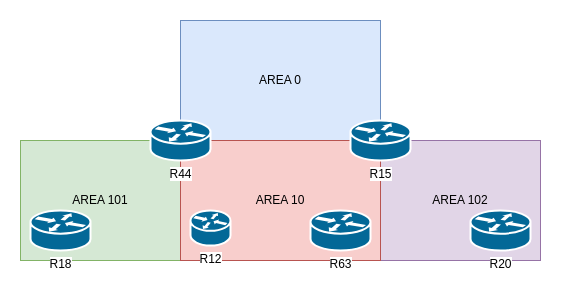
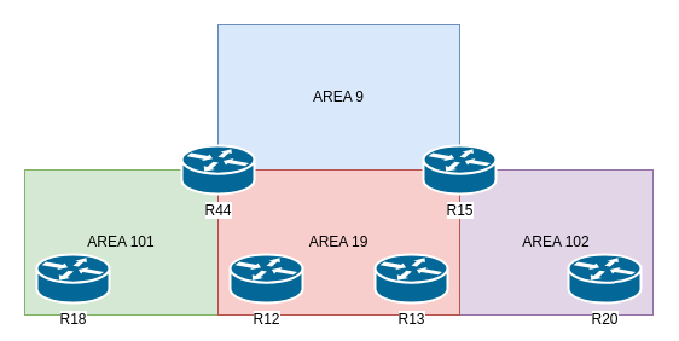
  <mxCell id="0" />
  <mxCell id="1" parent="0" />
  <mxCell id="2" value="" style="rounded=0;whiteSpace=wrap;html=1;fillColor=#e1d5e7;strokeColor=#9673a6;" parent="1" vertex="1"><mxGeometry x="380" y="140" width="160" height="120" as="geometry" /></mxCell>
  <mxCell id="3" value="" style="rounded=0;whiteSpace=wrap;html=1;fillColor=#dae8fc;strokeColor=#6c8ebf;" parent="1" vertex="1"><mxGeometry x="180" y="20" width="200" height="120" as="geometry" /></mxCell>
  <mxCell id="4" value="" style="rounded=0;whiteSpace=wrap;html=1;fillColor=#d5e8d4;strokeColor=#82b366;" parent="1" vertex="1"><mxGeometry x="20" y="140" width="160" height="120" as="geometry" /></mxCell>
  <mxCell id="5" value="" style="rounded=0;whiteSpace=wrap;html=1;fillColor=#f8cecc;strokeColor=#b85450;" parent="1" vertex="1"><mxGeometry x="180" y="140" width="200" height="120" as="geometry" /></mxCell>
  <mxCell id="6" value="R15" style="shape=mxgraph.cisco.routers.router;html=1;pointerEvents=1;dashed=0;fillColor=#036897;strokeColor=#ffffff;strokeWidth=2;verticalLabelPosition=bottom;verticalAlign=top;align=center;outlineConnect=0;labelBackgroundColor=#ffffff;" parent="1" vertex="1"><mxGeometry x="350" y="120" width="60" height="40" as="geometry" /></mxCell>
  <mxCell id="7" value="R44" style="shape=mxgraph.cisco.routers.router;html=1;pointerEvents=1;dashed=0;fillColor=#036897;strokeColor=#ffffff;strokeWidth=2;verticalLabelPosition=bottom;verticalAlign=top;align=center;outlineConnect=0;labelBackgroundColor=#ffffff;" parent="1" vertex="1"><mxGeometry x="150" y="120" width="60" height="40" as="geometry" /></mxCell>
  <mxCell id="8" value="R20" style="shape=mxgraph.cisco.routers.router;html=1;pointerEvents=1;dashed=0;fillColor=#036897;strokeColor=#ffffff;strokeWidth=2;verticalLabelPosition=bottom;verticalAlign=top;align=center;outlineConnect=0;labelBackgroundColor=#ffffff;labelBorderColor=none;" parent="1" vertex="1"><mxGeometry x="470" y="210" width="60" height="40" as="geometry" /></mxCell>
- <mxCell id="9" value="R63" style="shape=mxgraph.cisco.routers.router;html=1;pointerEvents=1;dashed=0;fillColor=#036897;strokeColor=#ffffff;strokeWidth=2;verticalLabelPosition=bottom;verticalAlign=top;align=center;outlineConnect=0;labelBackgroundColor=#ffffff;" parent="1" vertex="1"><mxGeometry x="310" y="210" width="60" height="40" as="geometry" /></mxCell>
- <mxCell id="10" value="R12" style="shape=mxgraph.cisco.routers.router;html=1;pointerEvents=1;dashed=0;fillColor=#036897;strokeColor=#ffffff;strokeWidth=2;verticalLabelPosition=bottom;verticalAlign=top;align=center;outlineConnect=0;labelBackgroundColor=#ffffff;" parent="1" vertex="1"><mxGeometry x="190" y="210" width="40" height="35" as="geometry" /></mxCell>
+ <mxCell id="9" value="R13" style="shape=mxgraph.cisco.routers.router;html=1;pointerEvents=1;dashed=0;fillColor=#036897;strokeColor=#ffffff;strokeWidth=2;verticalLabelPosition=bottom;verticalAlign=top;align=center;outlineConnect=0;labelBackgroundColor=#ffffff;" parent="1" vertex="1"><mxGeometry x="310" y="210" width="60" height="40" as="geometry" /></mxCell>
+ <mxCell id="10" value="R12" style="shape=mxgraph.cisco.routers.router;html=1;pointerEvents=1;dashed=0;fillColor=#036897;strokeColor=#ffffff;strokeWidth=2;verticalLabelPosition=bottom;verticalAlign=top;align=center;outlineConnect=0;labelBackgroundColor=#ffffff;" parent="1" vertex="1"><mxGeometry x="190" y="210" width="60" height="40" as="geometry" /></mxCell>
  <mxCell id="11" value="R18" style="shape=mxgraph.cisco.routers.router;html=1;pointerEvents=1;dashed=0;fillColor=#036897;strokeColor=#ffffff;strokeWidth=2;verticalLabelPosition=bottom;verticalAlign=top;align=center;outlineConnect=0;labelBackgroundColor=#ffffff;" parent="1" vertex="1"><mxGeometry x="30" y="210" width="60" height="40" as="geometry" /></mxCell>
- <mxCell id="12" value="AREA 0" style="text;html=1;strokeColor=none;fillColor=none;align=center;verticalAlign=middle;whiteSpace=wrap;rounded=0;" parent="1" vertex="1"><mxGeometry x="245" y="70" width="70" height="20" as="geometry" /></mxCell>
- <mxCell id="13" value="AREA 10" style="text;html=1;strokeColor=none;fillColor=none;align=center;verticalAlign=middle;whiteSpace=wrap;rounded=0;" parent="1" vertex="1"><mxGeometry x="245" y="190" width="70" height="20" as="geometry" /></mxCell>
+ <mxCell id="12" value="AREA 9" style="text;html=1;strokeColor=none;fillColor=none;align=center;verticalAlign=middle;whiteSpace=wrap;rounded=0;" parent="1" vertex="1"><mxGeometry x="245" y="70" width="70" height="20" as="geometry" /></mxCell>
+ <mxCell id="13" value="AREA 19" style="text;html=1;strokeColor=none;fillColor=none;align=center;verticalAlign=middle;whiteSpace=wrap;rounded=0;" parent="1" vertex="1"><mxGeometry x="245" y="190" width="70" height="20" as="geometry" /></mxCell>
  <mxCell id="14" value="AREA 101" style="text;html=1;strokeColor=none;fillColor=none;align=center;verticalAlign=middle;whiteSpace=wrap;rounded=0;" parent="1" vertex="1"><mxGeometry x="65" y="190" width="70" height="20" as="geometry" /></mxCell>
  <mxCell id="15" value="AREA 102" style="text;html=1;strokeColor=none;fillColor=none;align=center;verticalAlign=middle;whiteSpace=wrap;rounded=0;" parent="1" vertex="1"><mxGeometry x="425" y="190" width="70" height="20" as="geometry" /></mxCell>
